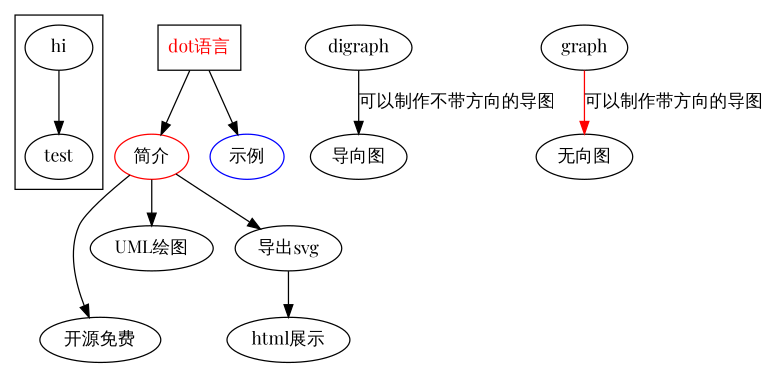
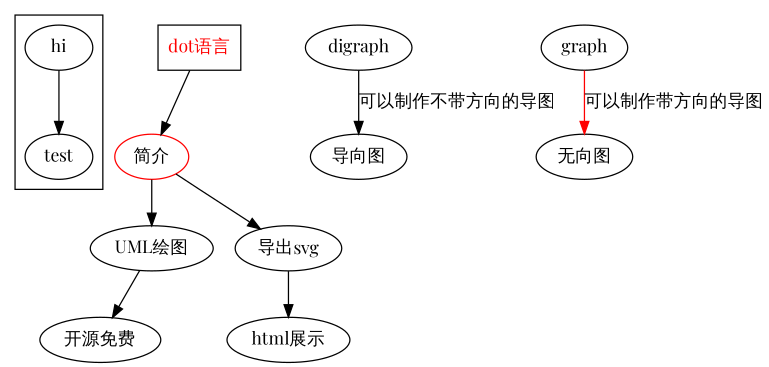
  digraph {
    fontname="Playfair Display"
    rankdir=LD
    node [fontname="Playfair Display"]
    edge [fontname="Playfair Display"]
    hi
    test
    "dot语言" [fontcolor=red shape=box]
    "简介" [color=red]
-   "示例" [color=blue]
    "开源免费"
    "UML绘图"
    "导出svg"
    "html展示"
    "digraph"
    "导向图"
    "graph"
    "无向图"
    subgraph cluster_1 {
      hi
      test
    }
    hi -> test
    "dot语言" -> "简介"
-   "dot语言" -> "示例"
-   "简介" -> "开源免费"
+   "UML绘图" -> "开源免费"
    "简介" -> "UML绘图"
    "简介" -> "导出svg"
    "导出svg" -> "html展示"
    "digraph" -> "导向图" [label="可以制作不带方向的导图"]
    "graph" -> "无向图" [color=red label="可以制作带方向的导图" shape=house]
  }
